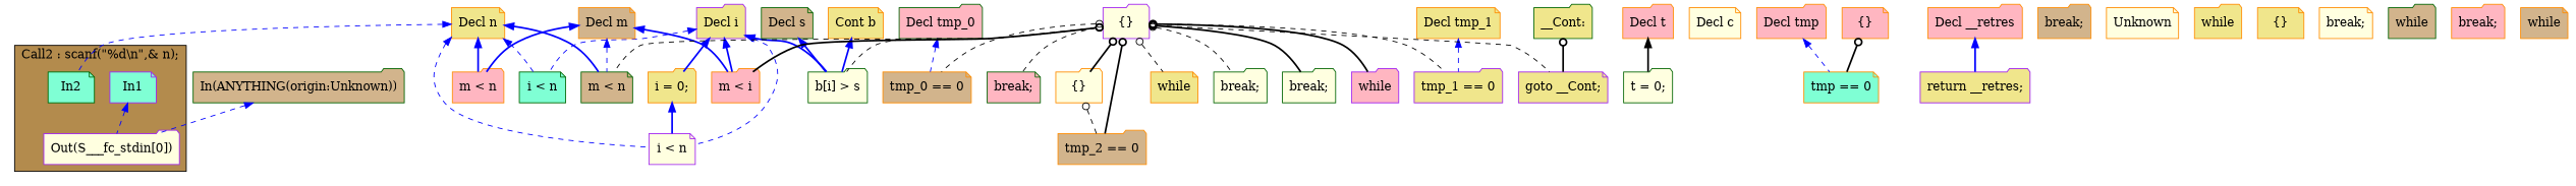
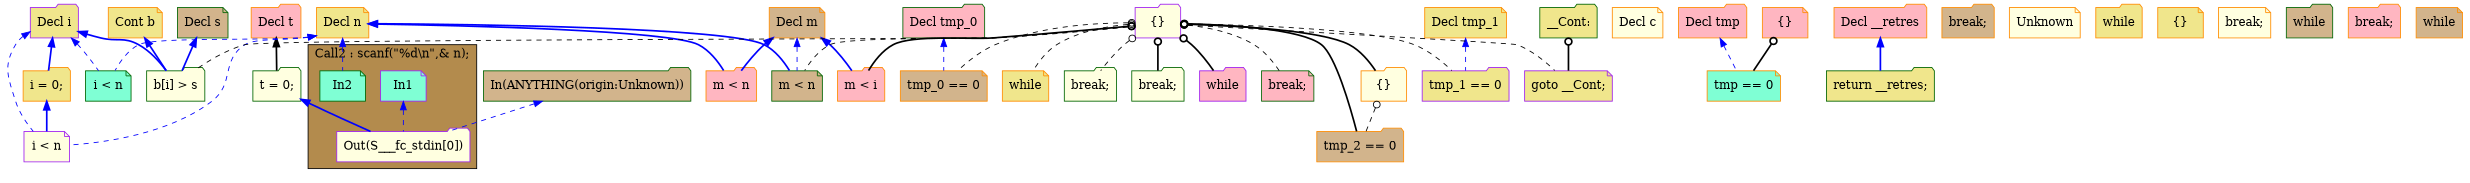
  digraph {
    rankdir=TB
    node [color=darkorange fillcolor=khaki shape=folder style=filled]
    edge [color="#0000FF" dir=back style=dashed]
    n1 [color=purple fillcolor=aquamarine label=In1 shape=note]
    n2 [color=darkgreen fillcolor=aquamarine label=In2 shape=note]
    n3 [color=purple fillcolor=lightyellow label="Out(S___fc_stdin[0])"]
    n4 [label=while shape=note]
    n5 [fillcolor=lightpink label="m < i"]
    n6 [color=darkgreen fillcolor=lightyellow label="break;"]
    n7 [color=purple label="Decl i"]
    n8 [color=darkgreen fillcolor=lightyellow label="b[i] > s"]
    n9 [label="i = 0;"]
    n10 [color=purple fillcolor=lightyellow label="i < n" shape=note]
    n11 [color=darkgreen fillcolor=aquamarine label="i < n" shape=note]
    n12 [fillcolor=tan label="tmp_0 == 0" shape=note]
    n13 [fillcolor=tan label="Decl m" shape=note]
    n14 [color=darkgreen fillcolor=tan label="m < n" shape=note]
    n15 [fillcolor=lightpink label="m < n"]
    n16 [color=darkgreen fillcolor=lightyellow label="break;"]
    n17 [fillcolor=lightpink label="Decl t"]
    n18 [color=darkgreen fillcolor=lightyellow label="t = 0;"]
    n19 [color=purple label="tmp_1 == 0"]
    n20 [label="Decl n" shape=note]
    n21 [color=purple label="goto __Cont;" shape=note]
    n22 [fillcolor=lightyellow label="Decl c" shape=note]
    n23 [color=darkgreen label="__Cont:"]
    n24 [label="Cont b" shape=note]
    n25 [color=purple fillcolor=lightpink label=while]
    n26 [color=darkgreen fillcolor=tan label="Decl s" shape=note]
    n27 [fillcolor=lightpink label="Decl tmp"]
    n28 [fillcolor=aquamarine label="tmp == 0" shape=note]
    n29 [color=darkgreen fillcolor=lightpink label="break;" shape=note]
    n30 [color=darkgreen fillcolor=lightpink label="Decl tmp_0"]
    n31 [fillcolor=lightyellow label="{}"]
    n32 [fillcolor=tan label="tmp_2 == 0"]
    n33 [label="Decl tmp_1" shape=note]
    n34 [fillcolor=lightpink label="Decl __retres"]
-   n35 [color=purple label="return __retres;"]
+   n35 [color=darkgreen label="return __retres;"]
    n36 [fillcolor=tan label="break;"]
    n37 [fillcolor=lightyellow label=Unknown shape=note]
    n38 [color=darkgreen fillcolor=tan label="In(ANYTHING(origin:Unknown))"]
    n39 [label=while]
    n40 [label="{}" shape=note]
    n41 [fillcolor=lightyellow label="break;" shape=note]
    n42 [color=darkgreen fillcolor=tan label=while]
    n43 [fillcolor=lightpink label="{}" shape=note]
    n44 [fillcolor=lightpink label="break;"]
    n45 [fillcolor=tan label=while shape=note]
    n46 [color=purple fillcolor=lightyellow label="{}"]
    subgraph cluster_1 {
      fillcolor="#B38B4D"
      label="Call2 : scanf(\"%d\\n\",& n);"
      style=filled
      n1
      n2
      n3
    }
    n1 -> n3
-   n7 -> n5 [style=bold]
    n7 -> n8 [style=bold]
    n7 -> n9 [style=bold]
    n7 -> n10
    n7 -> n11
    n9 -> n10 [style=bold]
    n13 -> n5 [style=bold]
    n13 -> n14
    n13 -> n15 [style=bold]
    n17 -> n18 [color="#000000" style=bold]
+   n18 -> n3 [style=bold]
    n20 -> n2
    n20 -> n10
    n20 -> n11
    n20 -> n14 [style=bold]
    n20 -> n15 [style=bold]
    n23 -> n21 [arrowtail=odot color="#000000" style=bold]
    n24 -> n8 [style=bold]
    n26 -> n8 [style=bold]
    n27 -> n28
    n30 -> n12
    n31 -> n32 [arrowtail=odot color="#000000"]
    n33 -> n19
    n34 -> n35 [style=bold]
    n38 -> n3
    n43 -> n28 [arrowtail=odot color="#000000" style=bold]
    n46 -> n4 [arrowtail=odot color="#000000"]
    n46 -> n5 [arrowtail=odot color="#000000" style=bold]
    n46 -> n6 [arrowtail=odot color="#000000"]
    n46 -> n8 [arrowtail=odot color="#000000"]
    n46 -> n12 [arrowtail=odot color="#000000"]
    n46 -> n14 [arrowtail=odot color="#000000"]
    n46 -> n16 [arrowtail=odot color="#000000" style=bold]
    n46 -> n19 [arrowtail=odot color="#000000"]
    n46 -> n21 [arrowtail=odot color="#000000"]
    n46 -> n25 [arrowtail=odot color="#000000" style=bold]
    n46 -> n29 [arrowtail=odot color="#000000"]
    n46 -> n31 [arrowtail=odot color="#000000" style=bold]
    n46 -> n32 [arrowtail=odot color="#000000" style=bold]
  }
